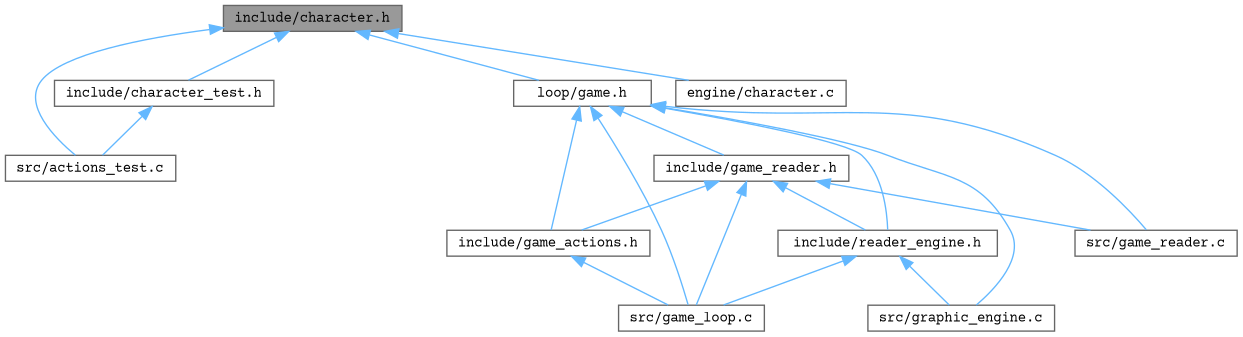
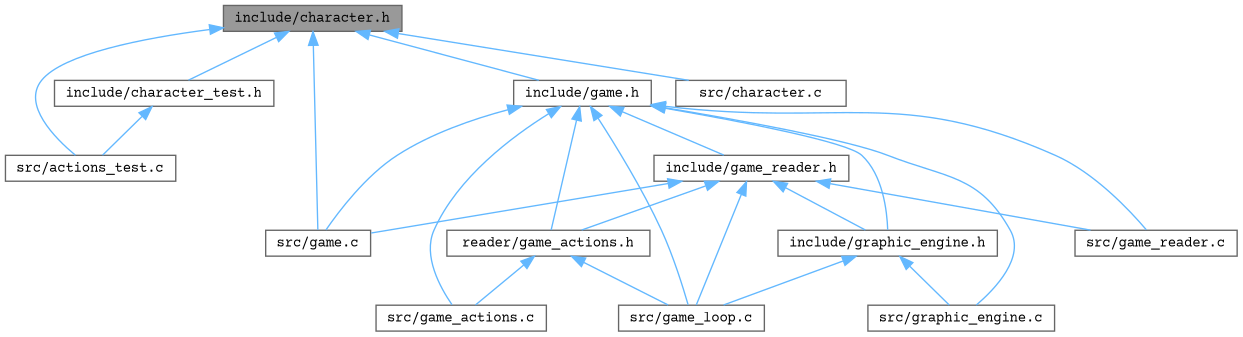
  digraph {
    fontname="Courier Prime"
    node [color=grey40 fillcolor=white fontname="Courier Prime" fontsize=10 shape=box style=filled]
    edge [color=steelblue1 dir=back fontname="Courier Prime" fontsize=10 labelfontname=Helvetica labelfontsize=10 style=solid]
    n1 [color=gray40 fillcolor=grey60 fontcolor=black height=0.2 label="include/character.h" width=0.4]
    n2 [height=0.2 label="include/character_test.h" width=0.4]
    n3 [height=0.2 label="src/actions_test.c" width=0.4]
-   n4 [height=0.2 label="loop/game.h" width=0.4]
-   n6 [height=0.2 label="engine/character.c" width=0.4]
-   n7 [height=0.2 label="include/game_actions.h" width=0.4]
+   n4 [height=0.2 label="include/game.h" width=0.4]
+   n5 [height=0.2 label="src/game.c" width=0.4]
+   n6 [height=0.2 label="src/character.c" width=0.4]
+   n7 [height=0.2 label="reader/game_actions.h" width=0.4]
+   n8 [height=0.2 label="src/game_actions.c" width=0.4]
    n9 [height=0.2 label="src/game_loop.c" width=0.4]
    n10 [height=0.2 label="include/game_reader.h" width=0.4]
-   n11 [height=0.2 label="include/reader_engine.h" width=0.4]
+   n11 [height=0.2 label="include/graphic_engine.h" width=0.4]
    n12 [height=0.2 label="src/graphic_engine.c" width=0.4]
    n13 [height=0.2 label="src/game_reader.c" width=0.4]
    n1 -> n2
    n1 -> n3
    n1 -> n4
+   n1 -> n5
    n1 -> n6
    n2 -> n3
+   n4 -> n5
    n4 -> n7
+   n4 -> n8
    n4 -> n9
    n4 -> n10
    n4 -> n11
    n4 -> n12
    n4 -> n13
+   n7 -> n8
    n7 -> n9
+   n10 -> n5
    n10 -> n7
    n10 -> n9
    n10 -> n11
    n10 -> n13
    n11 -> n9
    n11 -> n12
  }
